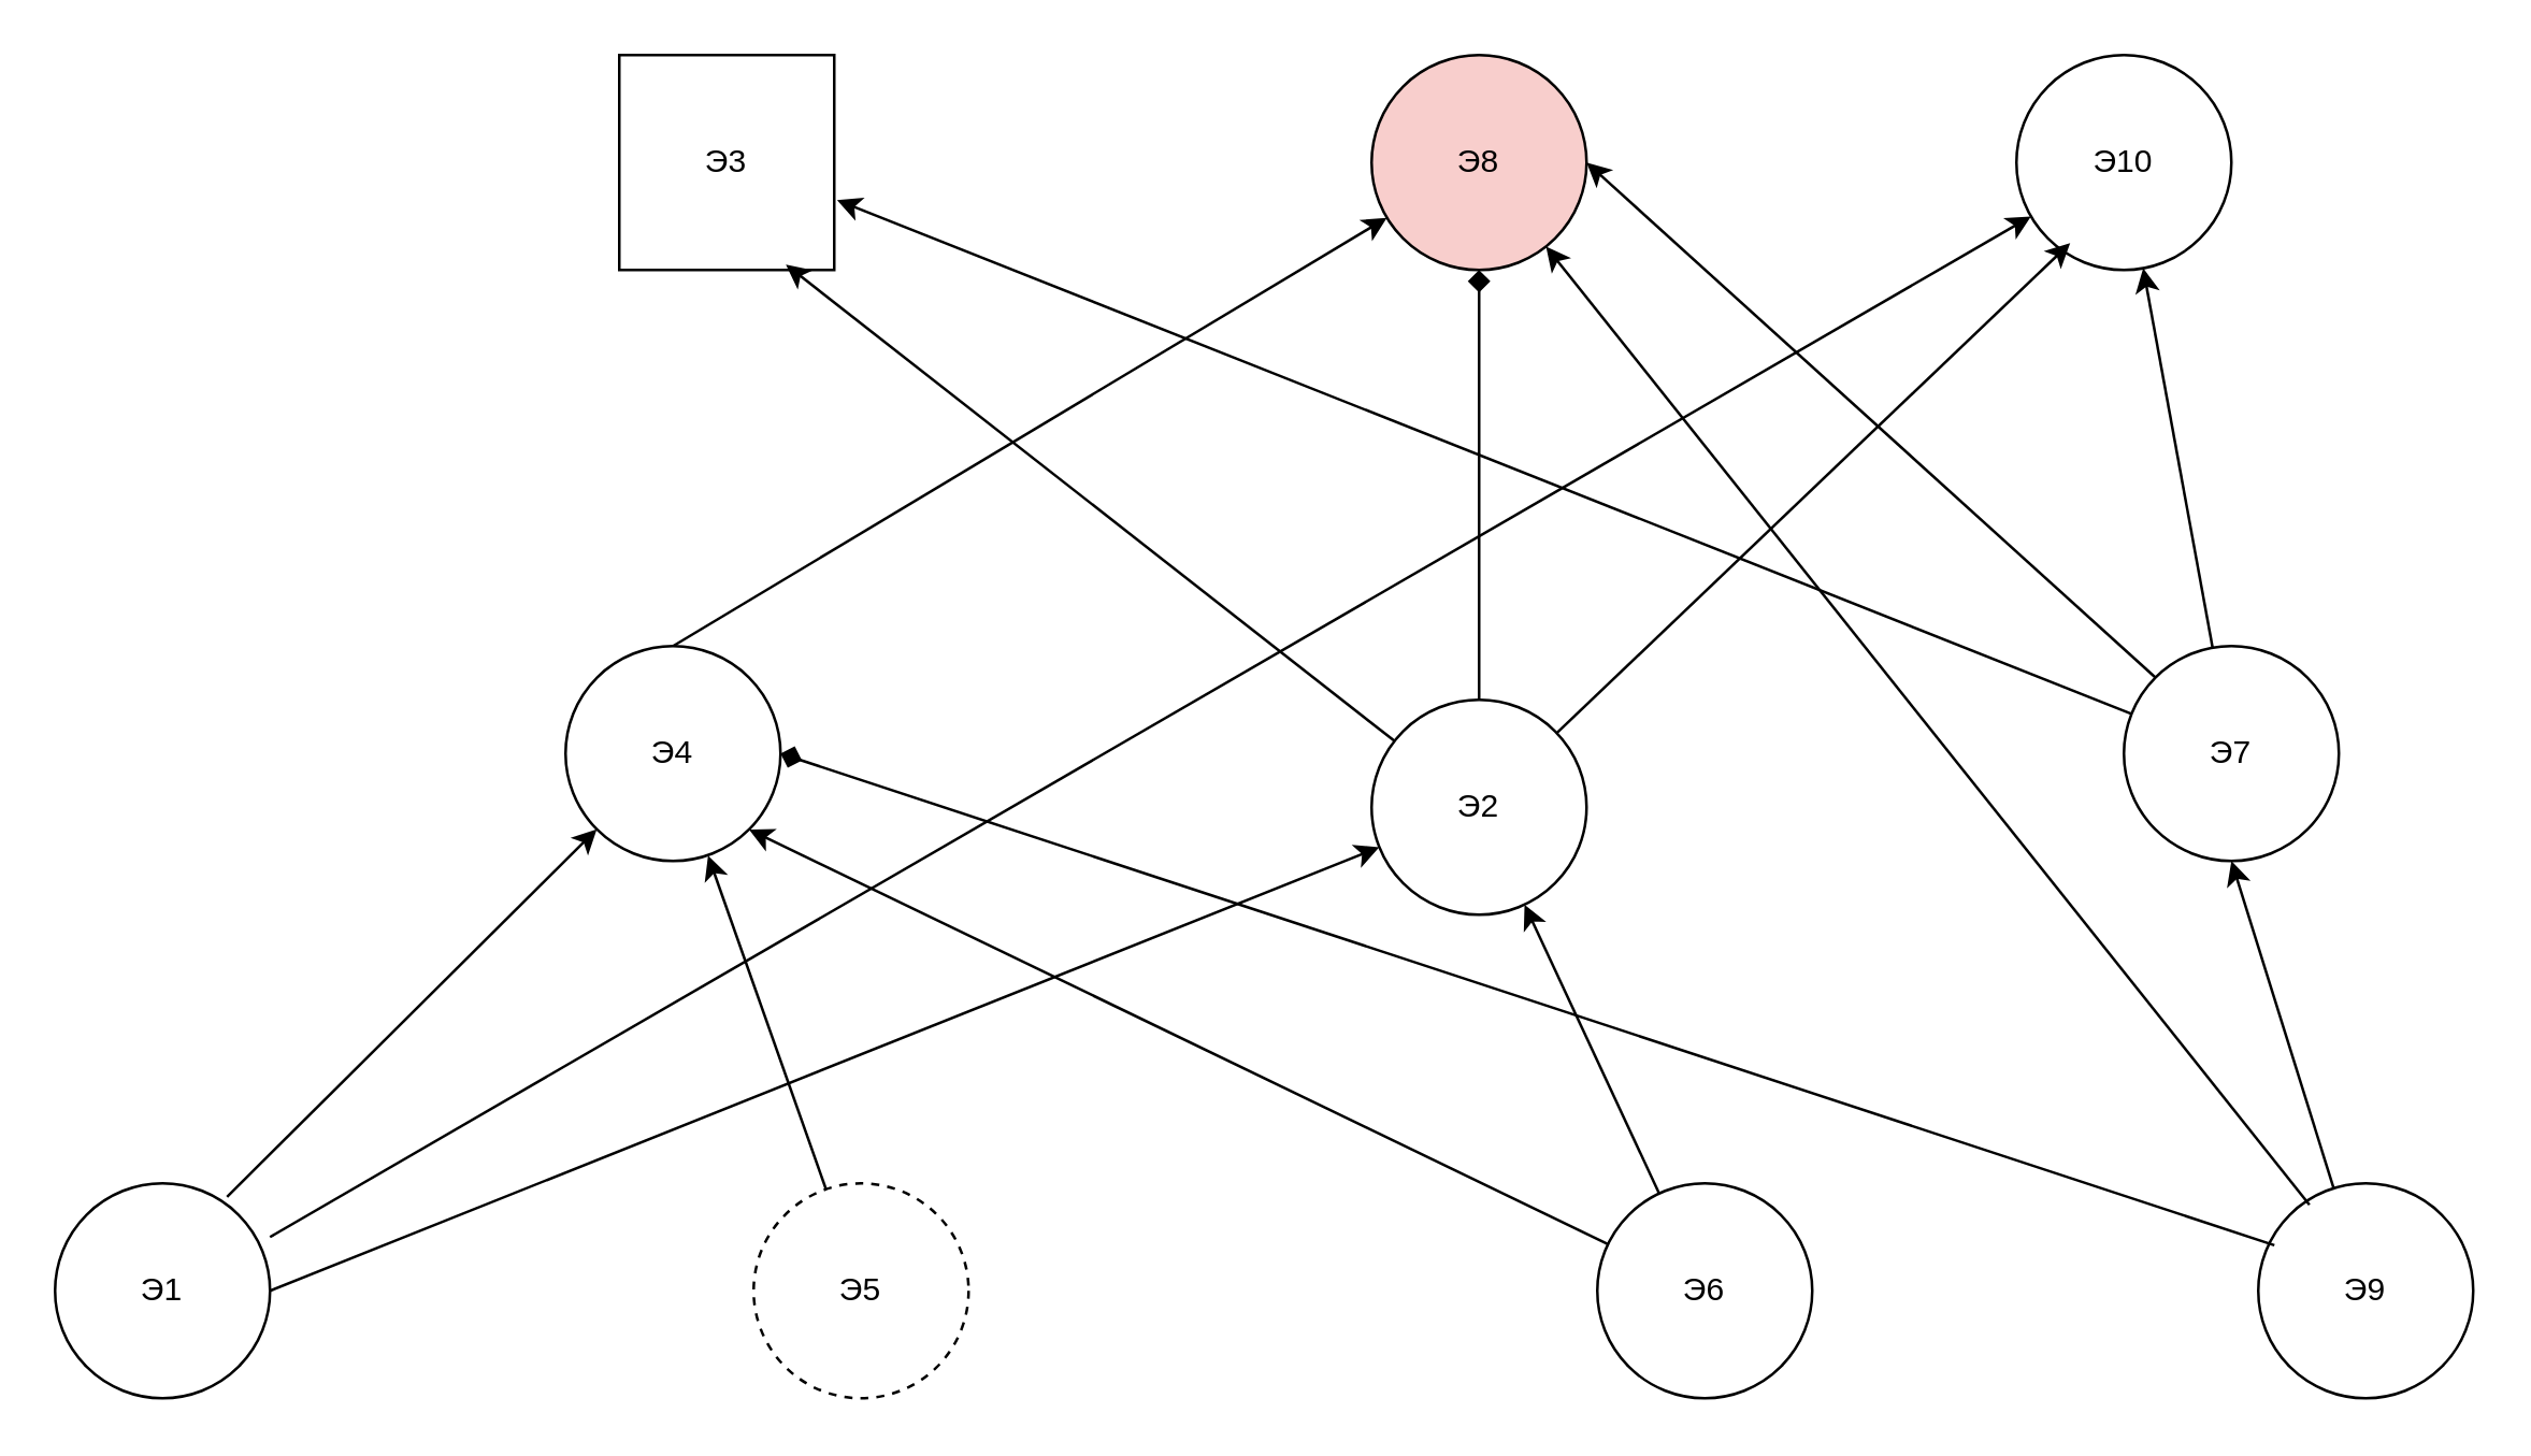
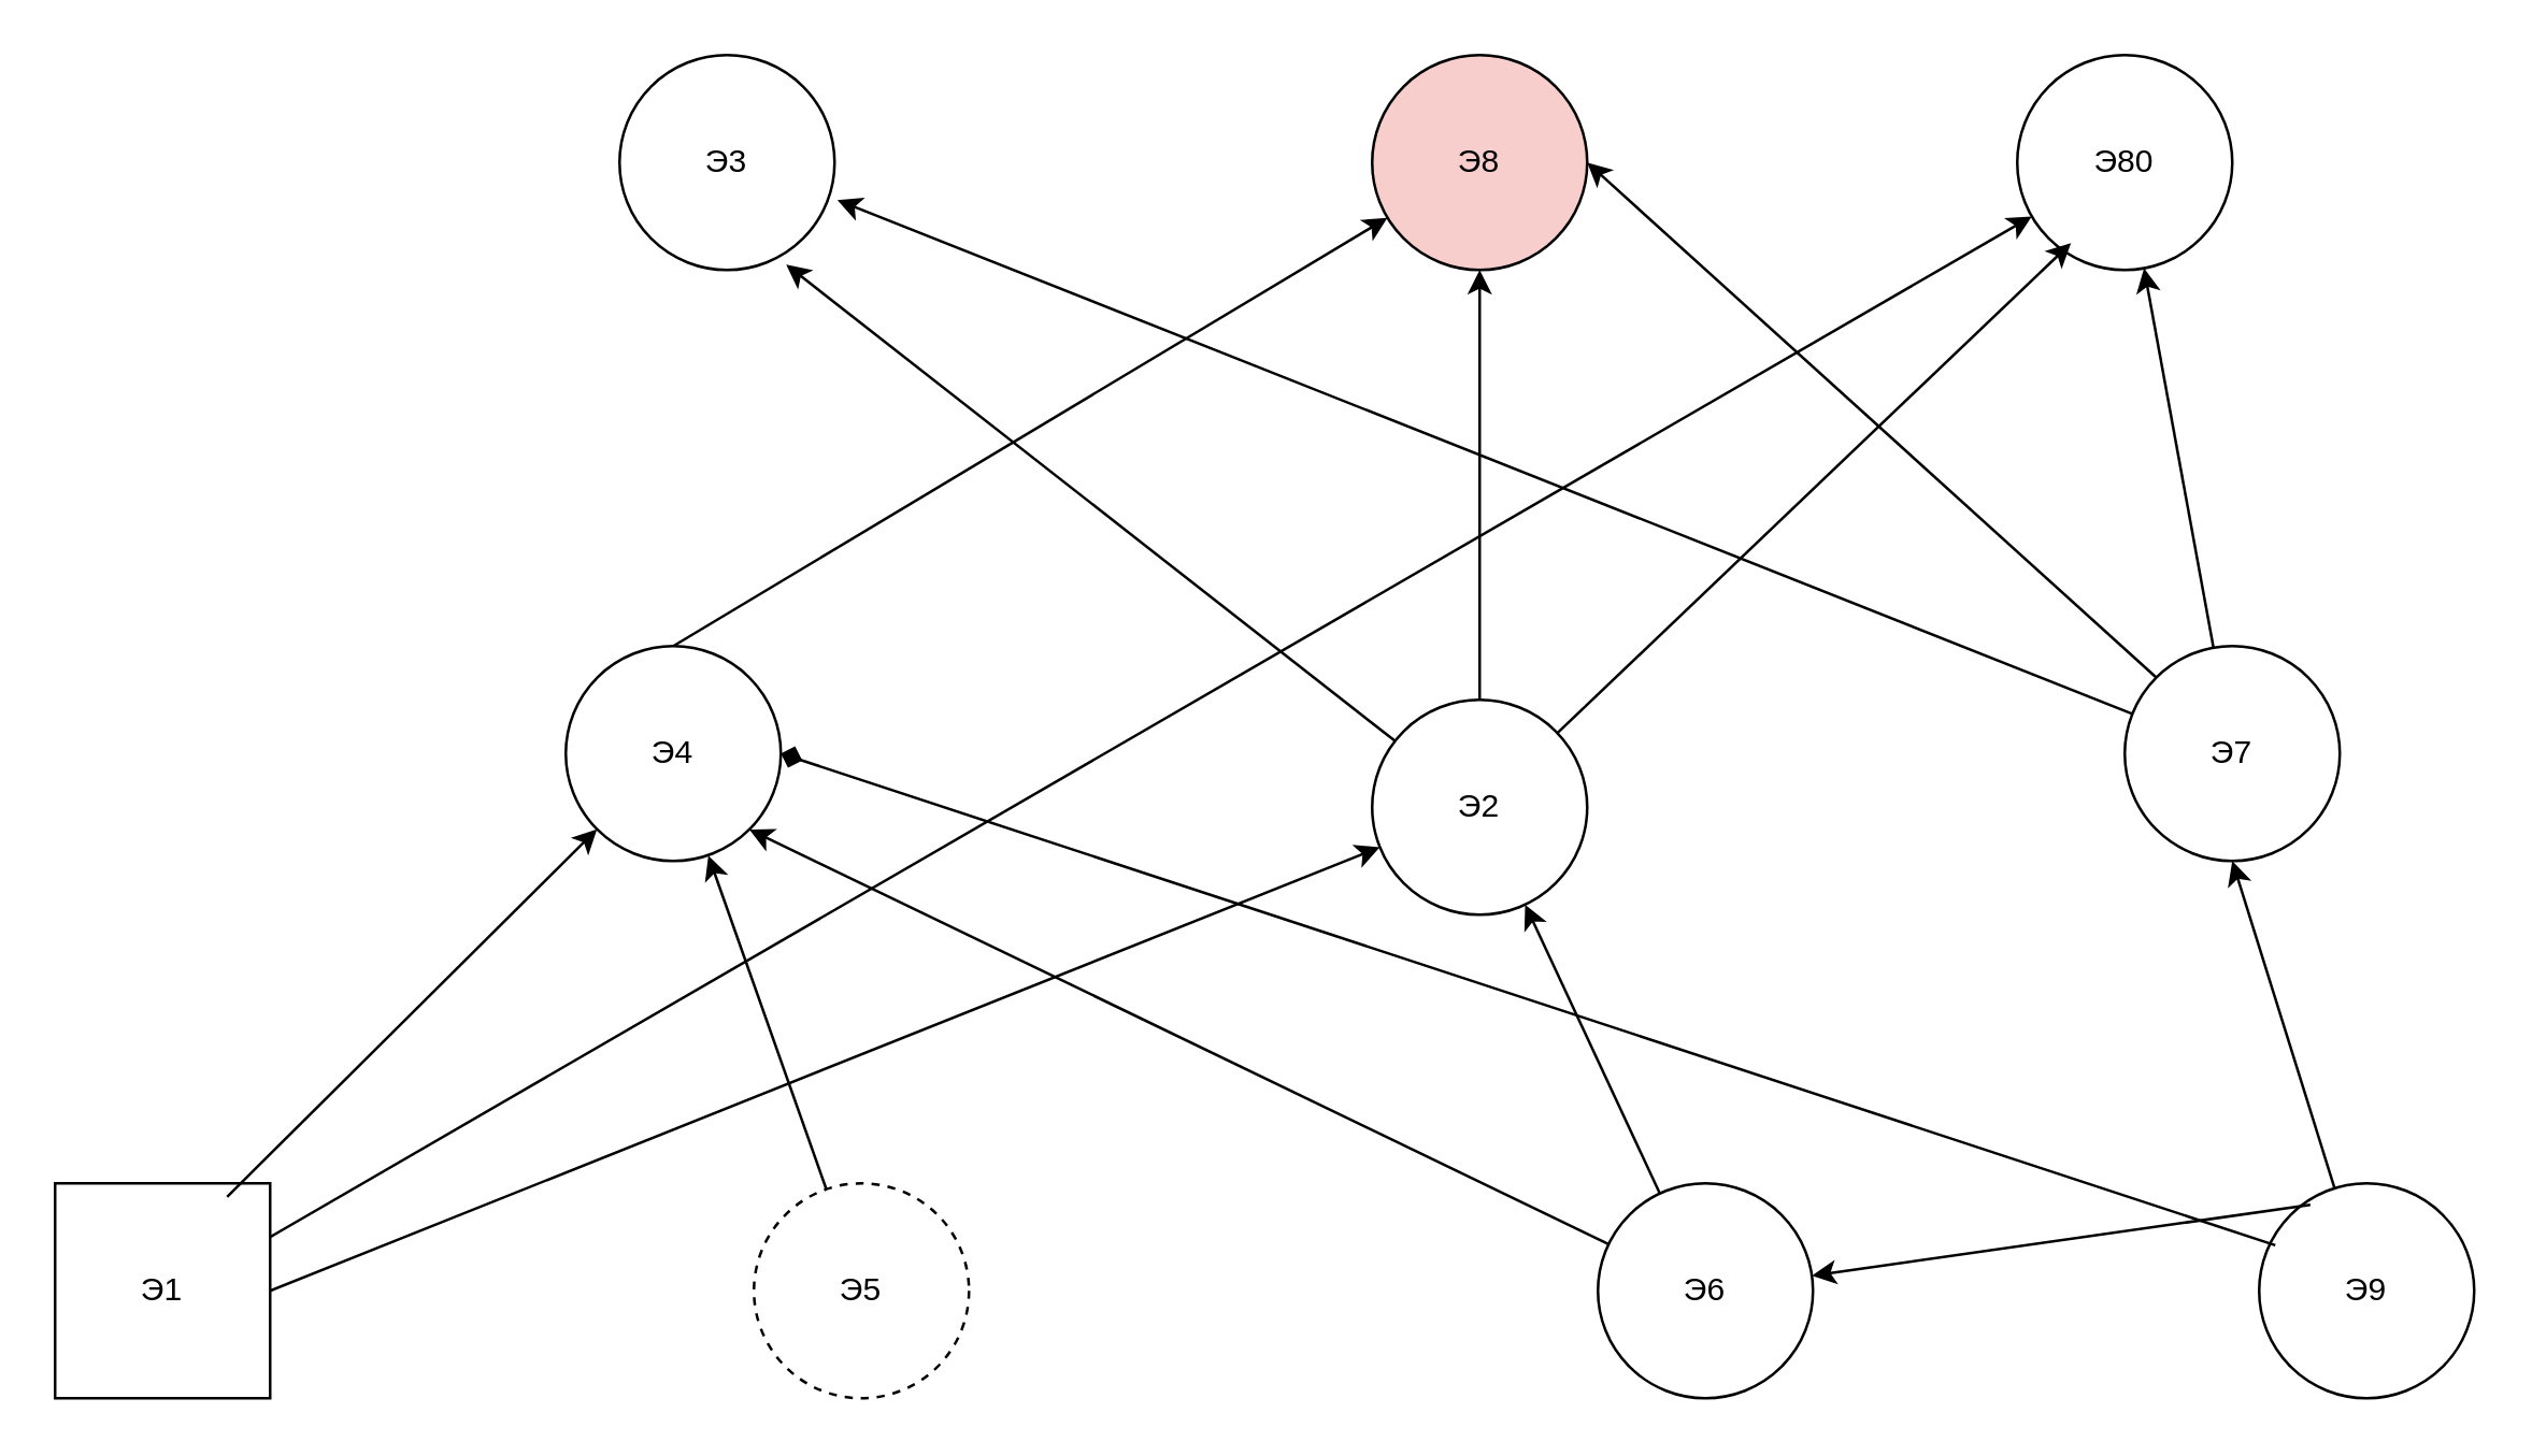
  <mxCell id="0" />
  <mxCell id="1" parent="0" />
- <mxCell id="2" value="Э3" style="whiteSpace=wrap;html=1;aspect=fixed;rounded=0;" parent="1" vertex="1"><mxGeometry x="230" y="20" width="80" height="80" as="geometry" /></mxCell>
+ <mxCell id="2" value="Э3" style="ellipse;whiteSpace=wrap;html=1;aspect=fixed;" parent="1" vertex="1"><mxGeometry x="230" y="20" width="80" height="80" as="geometry" /></mxCell>
  <mxCell id="3" value="Э8" style="ellipse;whiteSpace=wrap;html=1;aspect=fixed;fillColor=#f8cecc;" parent="1" vertex="1"><mxGeometry x="510" y="20" width="80" height="80" as="geometry" /></mxCell>
- <mxCell id="4" value="Э10" style="ellipse;whiteSpace=wrap;html=1;aspect=fixed;" parent="1" vertex="1"><mxGeometry x="750" y="20" width="80" height="80" as="geometry" /></mxCell>
+ <mxCell id="4" value="Э80" style="ellipse;whiteSpace=wrap;html=1;aspect=fixed;" parent="1" vertex="1"><mxGeometry x="750" y="20" width="80" height="80" as="geometry" /></mxCell>
  <mxCell id="5" value="Э4" style="ellipse;whiteSpace=wrap;html=1;aspect=fixed;" parent="1" vertex="1"><mxGeometry x="210" y="240" width="80" height="80" as="geometry" /></mxCell>
  <mxCell id="6" value="Э2" style="ellipse;whiteSpace=wrap;html=1;aspect=fixed;" parent="1" vertex="1"><mxGeometry x="510" y="260" width="80" height="80" as="geometry" /></mxCell>
  <mxCell id="7" value="Э7" style="ellipse;whiteSpace=wrap;html=1;aspect=fixed;" parent="1" vertex="1"><mxGeometry x="790" y="240" width="80" height="80" as="geometry" /></mxCell>
- <mxCell id="8" value="Э1" style="ellipse;whiteSpace=wrap;html=1;aspect=fixed;" parent="1" vertex="1"><mxGeometry x="20" y="440" width="80" height="80" as="geometry" /></mxCell>
+ <mxCell id="8" value="Э1" style="whiteSpace=wrap;html=1;aspect=fixed;rounded=0;" parent="1" vertex="1"><mxGeometry x="20" y="440" width="80" height="80" as="geometry" /></mxCell>
  <mxCell id="9" value="Э5" style="ellipse;whiteSpace=wrap;html=1;aspect=fixed;dashed=1;" parent="1" vertex="1"><mxGeometry x="280" y="440" width="80" height="80" as="geometry" /></mxCell>
  <mxCell id="10" value="Э6" style="ellipse;whiteSpace=wrap;html=1;aspect=fixed;" parent="1" vertex="1"><mxGeometry x="594" y="440" width="80" height="80" as="geometry" /></mxCell>
  <mxCell id="11" value="Э9" style="ellipse;whiteSpace=wrap;html=1;aspect=fixed;" parent="1" vertex="1"><mxGeometry x="840" y="440" width="80" height="80" as="geometry" /></mxCell>
  <mxCell id="12" value="" style="endArrow=classic;html=1;rounded=0;exitX=0.8;exitY=0.063;exitDx=0;exitDy=0;exitPerimeter=0;" parent="1" source="8" target="5" edge="1"><mxGeometry width="50" height="50" relative="1" as="geometry"><mxPoint x="60" y="490" as="sourcePoint" /><mxPoint x="110" y="440" as="targetPoint" /></mxGeometry></mxCell>
  <mxCell id="13" value="" style="endArrow=classic;html=1;rounded=0;exitX=1;exitY=0.25;exitDx=0;exitDy=0;exitPerimeter=0;" parent="1" source="8" target="4" edge="1"><mxGeometry width="50" height="50" relative="1" as="geometry"><mxPoint x="110" y="460" as="sourcePoint" /><mxPoint x="220" y="420" as="targetPoint" /></mxGeometry></mxCell>
  <mxCell id="14" value="" style="endArrow=classic;html=1;rounded=0;exitX=1;exitY=0.5;exitDx=0;exitDy=0;" parent="1" source="8" target="6" edge="1"><mxGeometry width="50" height="50" relative="1" as="geometry"><mxPoint x="160" y="510" as="sourcePoint" /><mxPoint x="210" y="460" as="targetPoint" /></mxGeometry></mxCell>
  <mxCell id="15" value="" style="endArrow=classic;html=1;rounded=0;entryX=0.775;entryY=0.975;entryDx=0;entryDy=0;entryPerimeter=0;" parent="1" source="6" target="2" edge="1"><mxGeometry width="50" height="50" relative="1" as="geometry"><mxPoint x="390" y="200" as="sourcePoint" /><mxPoint x="440" y="150" as="targetPoint" /></mxGeometry></mxCell>
  <mxCell id="16" value="" style="endArrow=classic;html=1;rounded=0;entryX=1.013;entryY=0.675;entryDx=0;entryDy=0;entryPerimeter=0;" parent="1" source="7" target="2" edge="1"><mxGeometry width="50" height="50" relative="1" as="geometry"><mxPoint x="120" y="220" as="sourcePoint" /><mxPoint x="170" y="170" as="targetPoint" /></mxGeometry></mxCell>
  <mxCell id="17" value="" style="endArrow=classic;html=1;rounded=0;entryX=0.663;entryY=0.975;entryDx=0;entryDy=0;entryPerimeter=0;" parent="1" source="9" target="5" edge="1"><mxGeometry width="50" height="50" relative="1" as="geometry"><mxPoint x="440" y="670" as="sourcePoint" /><mxPoint x="490" y="620" as="targetPoint" /></mxGeometry></mxCell>
  <mxCell id="18" value="" style="endArrow=classic;html=1;rounded=0;entryX=1;entryY=1;entryDx=0;entryDy=0;" parent="1" source="10" target="5" edge="1"><mxGeometry width="50" height="50" relative="1" as="geometry"><mxPoint x="460" y="430" as="sourcePoint" /><mxPoint x="510" y="380" as="targetPoint" /></mxGeometry></mxCell>
  <mxCell id="19" value="" style="endArrow=diamond;html=1;rounded=0;entryX=1;entryY=0.5;entryDx=0;entryDy=0;exitX=0.075;exitY=0.288;exitDx=0;exitDy=0;exitPerimeter=0;" parent="1" source="11" target="5" edge="1"><mxGeometry width="50" height="50" relative="1" as="geometry"><mxPoint x="460" y="530" as="sourcePoint" /><mxPoint x="510" y="480" as="targetPoint" /></mxGeometry></mxCell>
  <mxCell id="20" value="" style="endArrow=classic;html=1;rounded=0;entryX=0.5;entryY=1;entryDx=0;entryDy=0;" parent="1" source="11" target="7" edge="1"><mxGeometry width="50" height="50" relative="1" as="geometry"><mxPoint x="760" y="390" as="sourcePoint" /><mxPoint x="810" y="340" as="targetPoint" /></mxGeometry></mxCell>
- <mxCell id="21" value="" style="endArrow=classic;html=1;rounded=0;exitX=0.238;exitY=0.1;exitDx=0;exitDy=0;exitPerimeter=0;" parent="1" source="11" target="3" edge="1"><mxGeometry width="50" height="50" relative="1" as="geometry"><mxPoint x="690" y="380" as="sourcePoint" /><mxPoint x="740" y="330" as="targetPoint" /></mxGeometry></mxCell>
- <mxCell id="22" value="" style="endArrow=diamond;html=1;rounded=0;entryX=0.5;entryY=1;entryDx=0;entryDy=0;" parent="1" source="6" target="3" edge="1"><mxGeometry width="50" height="50" relative="1" as="geometry"><mxPoint x="520" y="180" as="sourcePoint" /><mxPoint x="570" y="130" as="targetPoint" /></mxGeometry></mxCell>
+ <mxCell id="21" value="" style="endArrow=classic;html=1;rounded=0;exitX=0.238;exitY=0.1;exitDx=0;exitDy=0;exitPerimeter=0;" parent="1" source="11" target="10" edge="1"><mxGeometry width="50" height="50" relative="1" as="geometry"><mxPoint x="690" y="380" as="sourcePoint" /><mxPoint x="740" y="330" as="targetPoint" /></mxGeometry></mxCell>
+ <mxCell id="22" value="" style="endArrow=classic;html=1;rounded=0;entryX=0.5;entryY=1;entryDx=0;entryDy=0;" parent="1" source="6" target="3" edge="1"><mxGeometry width="50" height="50" relative="1" as="geometry"><mxPoint x="520" y="180" as="sourcePoint" /><mxPoint x="570" y="130" as="targetPoint" /></mxGeometry></mxCell>
  <mxCell id="23" value="" style="endArrow=classic;html=1;rounded=0;exitX=0.5;exitY=0;exitDx=0;exitDy=0;" parent="1" source="5" target="3" edge="1"><mxGeometry width="50" height="50" relative="1" as="geometry"><mxPoint x="340" y="220" as="sourcePoint" /><mxPoint x="390" y="170" as="targetPoint" /></mxGeometry></mxCell>
  <mxCell id="24" value="" style="endArrow=classic;html=1;rounded=0;" parent="1" source="7" target="4" edge="1"><mxGeometry width="50" height="50" relative="1" as="geometry"><mxPoint x="820" y="230" as="sourcePoint" /><mxPoint x="840" y="130" as="targetPoint" /></mxGeometry></mxCell>
  <mxCell id="25" value="" style="endArrow=classic;html=1;rounded=0;" parent="1" source="6" edge="1"><mxGeometry width="50" height="50" relative="1" as="geometry"><mxPoint x="660" y="290" as="sourcePoint" /><mxPoint x="770" y="90" as="targetPoint" /></mxGeometry></mxCell>
  <mxCell id="26" value="" style="endArrow=classic;html=1;rounded=0;entryX=1;entryY=0.5;entryDx=0;entryDy=0;exitX=0;exitY=0;exitDx=0;exitDy=0;" parent="1" source="7" target="3" edge="1"><mxGeometry width="50" height="50" relative="1" as="geometry"><mxPoint x="750" y="220" as="sourcePoint" /><mxPoint x="800" y="170" as="targetPoint" /></mxGeometry></mxCell>
  <mxCell id="27" value="" style="endArrow=classic;html=1;rounded=0;" parent="1" source="10" target="6" edge="1"><mxGeometry width="50" height="50" relative="1" as="geometry"><mxPoint x="630" y="380" as="sourcePoint" /><mxPoint x="680" y="330" as="targetPoint" /></mxGeometry></mxCell>
